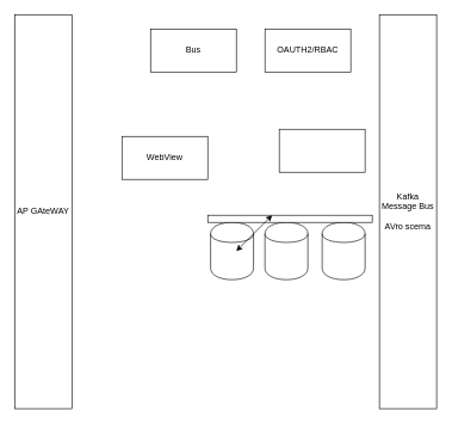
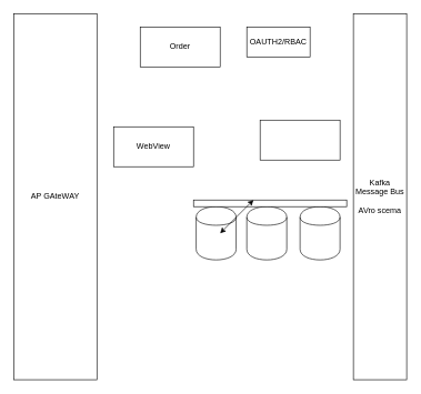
  <mxCell id="0" />
  <mxCell id="1" parent="0" />
- <mxCell id="2" value="Bus" style="rounded=0;whiteSpace=wrap;html=1;" vertex="1" parent="1"><mxGeometry x="210" y="40" width="120" height="60" as="geometry" /></mxCell>
- <mxCell id="3" value="OAUTH2/RBAC" style="rounded=0;whiteSpace=wrap;html=1;" vertex="1" parent="1"><mxGeometry x="370" y="40" width="120" height="60" as="geometry" /></mxCell>
- <mxCell id="4" value="AP GAteWAY" style="rounded=0;whiteSpace=wrap;html=1;" vertex="1" parent="1"><mxGeometry x="20" y="20" width="80" height="550" as="geometry" /></mxCell>
+ <mxCell id="2" value="Order" style="rounded=0;whiteSpace=wrap;html=1;" vertex="1" parent="1"><mxGeometry x="210" y="40" width="120" height="60" as="geometry" /></mxCell>
+ <mxCell id="3" value="OAUTH2/RBAC" style="rounded=0;whiteSpace=wrap;html=1;" vertex="1" parent="1"><mxGeometry x="370" y="40" width="95" height="45" as="geometry" /></mxCell>
+ <mxCell id="4" value="AP GAteWAY" style="rounded=0;whiteSpace=wrap;html=1;" vertex="1" parent="1"><mxGeometry x="20" y="20" width="125" height="550" as="geometry" /></mxCell>
  <mxCell id="5" value="WebView" style="rounded=0;whiteSpace=wrap;html=1;" vertex="1" parent="1"><mxGeometry x="170" y="190" width="120" height="60" as="geometry" /></mxCell>
  <mxCell id="6" value="" style="rounded=0;whiteSpace=wrap;html=1;" vertex="1" parent="1"><mxGeometry x="390" y="180" width="120" height="60" as="geometry" /></mxCell>
  <mxCell id="7" value="Kafka Message Bus&lt;br&gt;&lt;br&gt;AVro scema" style="rounded=0;whiteSpace=wrap;html=1;" vertex="1" parent="1"><mxGeometry x="530" y="20" width="80" height="550" as="geometry" /></mxCell>
  <mxCell id="8" value="" style="shape=cylinder;whiteSpace=wrap;html=1;boundedLbl=1;backgroundOutline=1;" vertex="1" parent="1"><mxGeometry x="450" y="310" width="60" height="80" as="geometry" /></mxCell>
  <mxCell id="9" value="" style="shape=cylinder;whiteSpace=wrap;html=1;boundedLbl=1;backgroundOutline=1;" vertex="1" parent="1"><mxGeometry x="294" y="310" width="60" height="80" as="geometry" /></mxCell>
  <mxCell id="10" value="" style="shape=cylinder;whiteSpace=wrap;html=1;boundedLbl=1;backgroundOutline=1;" vertex="1" parent="1"><mxGeometry x="370" y="310" width="60" height="80" as="geometry" /></mxCell>
  <mxCell id="11" value="" style="rounded=0;whiteSpace=wrap;html=1;" vertex="1" parent="1"><mxGeometry x="290" y="300" width="230" height="10" as="geometry" /></mxCell>
  <mxCell id="12" value="" style="endArrow=classic;startArrow=classic;html=1;" edge="1" parent="1"><mxGeometry width="50" height="50" relative="1" as="geometry"><mxPoint x="330" y="350" as="sourcePoint" /><mxPoint x="380" y="300" as="targetPoint" /></mxGeometry></mxCell>
